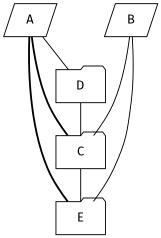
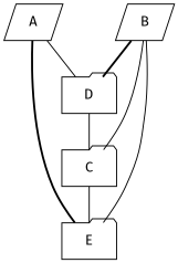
  graph {
    fontname="Fira Sans"
    node [fontname="Fira Sans" shape=folder]
    edge [fontname="Fira Sans" style=solid]
    A [shape=parallelogram]
    C
    D
    E
    B [shape=parallelogram]
-   A -- C [style=bold]
    A -- D
    A -- E [style=bold]
    C -- E
    D -- C
    B -- C
+   B -- D [style=bold]
    B -- E
  }
